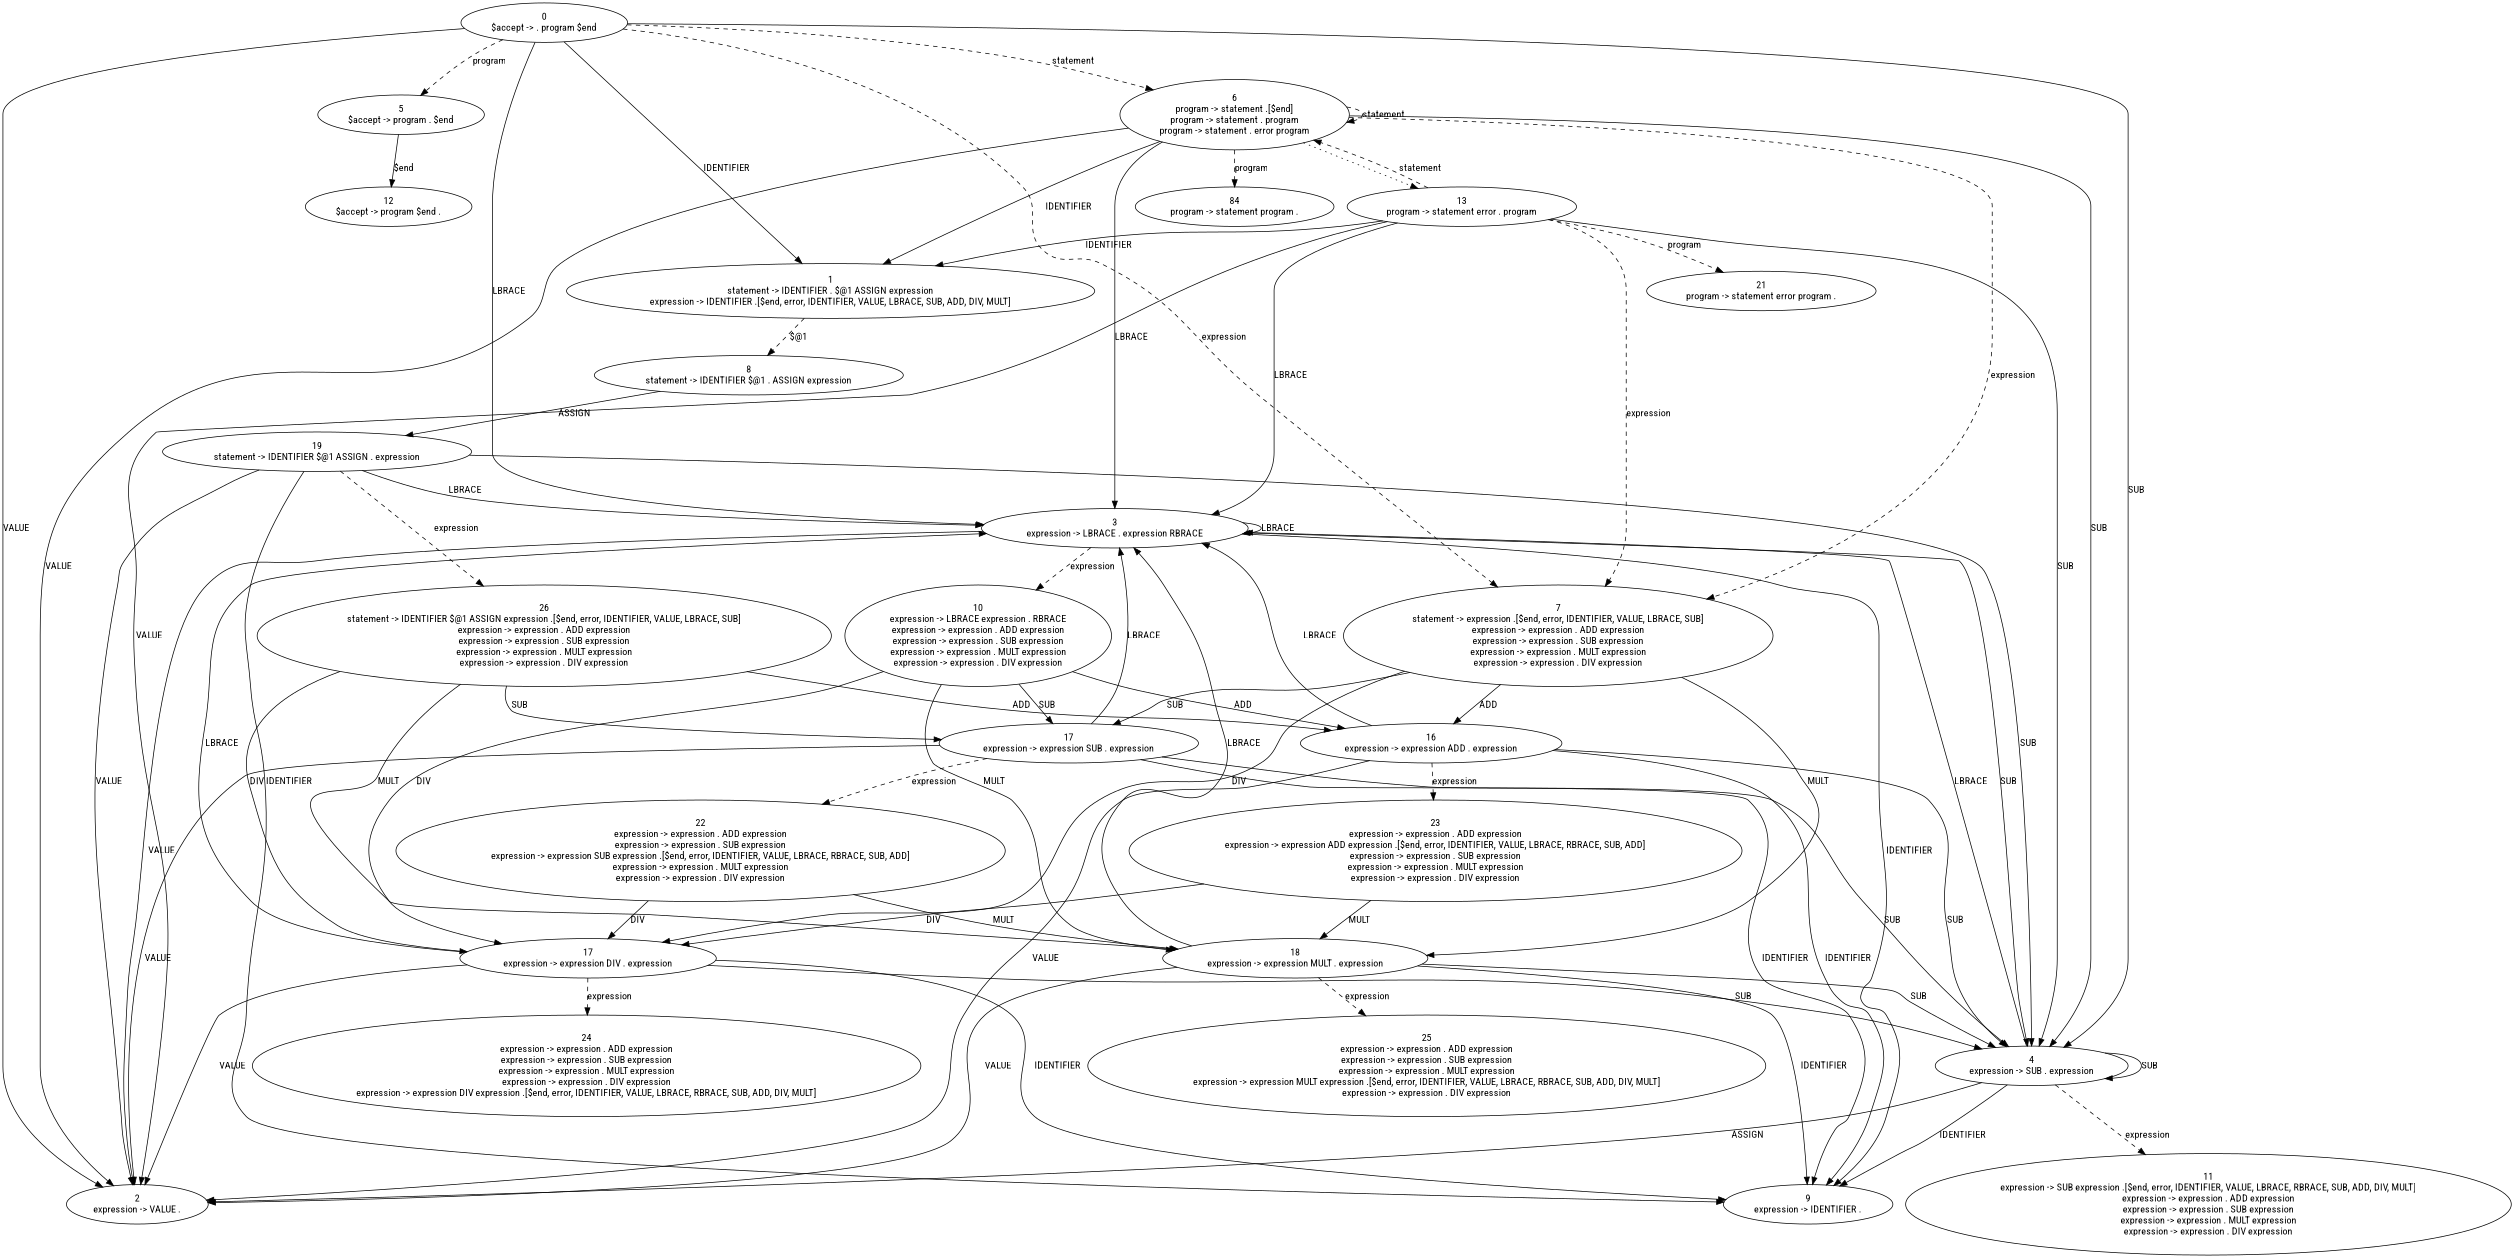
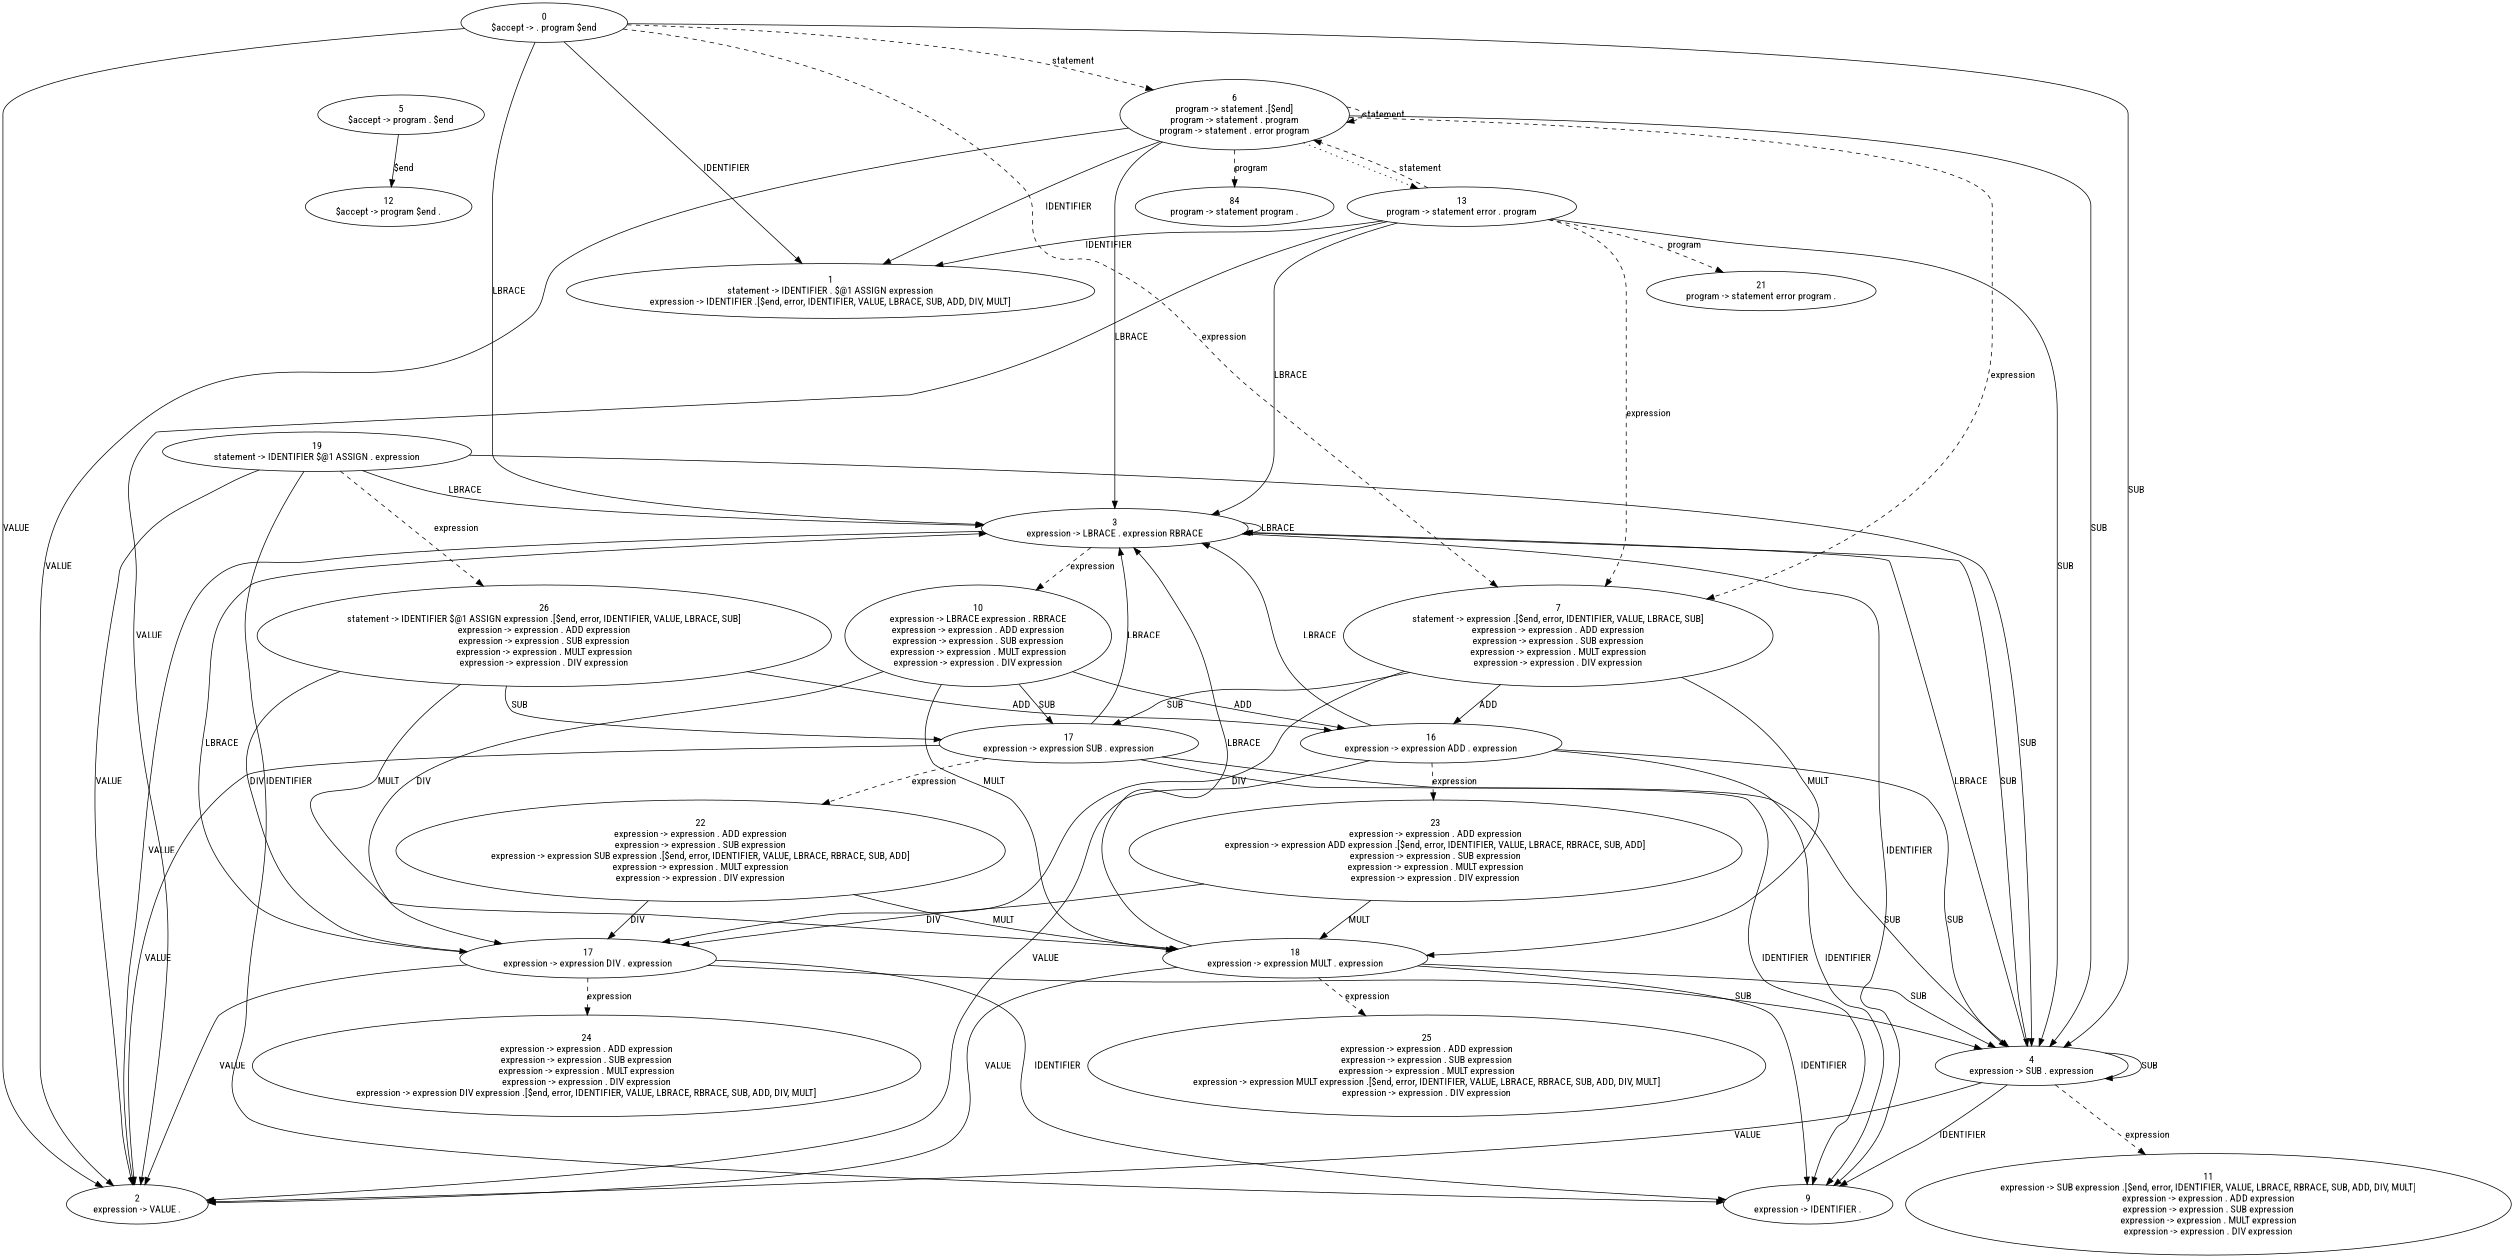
  digraph {
    fontname="Roboto Condensed"
    node [fontname="Roboto Condensed"]
    edge [fontname="Roboto Condensed" style=solid]
    n1 [label="0\n$accept -> . program $end"]
    n2 [label="1\nstatement -> IDENTIFIER . $@1 ASSIGN expression\nexpression -> IDENTIFIER .[$end, error, IDENTIFIER, VALUE, LBRACE, SUB, ADD, DIV, MULT]"]
    n3 [label="2\nexpression -> VALUE ."]
    n4 [label="3\nexpression -> LBRACE . expression RBRACE"]
    n5 [label="4\nexpression -> SUB . expression"]
    n6 [label="5\n$accept -> program . $end"]
    n7 [label="6\nprogram -> statement .[$end]\nprogram -> statement . program\nprogram -> statement . error program"]
    n8 [label="7\nstatement -> expression .[$end, error, IDENTIFIER, VALUE, LBRACE, SUB]\nexpression -> expression . ADD expression\nexpression -> expression . SUB expression\nexpression -> expression . MULT expression\nexpression -> expression . DIV expression"]
-   n9 [label="8\nstatement -> IDENTIFIER $@1 . ASSIGN expression"]
    n10 [label="9\nexpression -> IDENTIFIER ."]
    n11 [label="10\nexpression -> LBRACE expression . RBRACE\nexpression -> expression . ADD expression\nexpression -> expression . SUB expression\nexpression -> expression . MULT expression\nexpression -> expression . DIV expression"]
    n12 [label="11\nexpression -> SUB expression .[$end, error, IDENTIFIER, VALUE, LBRACE, RBRACE, SUB, ADD, DIV, MULT]\nexpression -> expression . ADD expression\nexpression -> expression . SUB expression\nexpression -> expression . MULT expression\nexpression -> expression . DIV expression"]
    n13 [label="12\n$accept -> program $end ."]
    n14 [label="13\nprogram -> statement error . program"]
    n15 [label="84\nprogram -> statement program ."]
    n16 [label="17\nexpression -> expression SUB . expression"]
    n17 [label="16\nexpression -> expression ADD . expression"]
    n18 [label="17\nexpression -> expression DIV . expression"]
    n19 [label="18\nexpression -> expression MULT . expression"]
    n20 [label="19\nstatement -> IDENTIFIER $@1 ASSIGN . expression"]
    n21 [label="21\nprogram -> statement error program ."]
    n22 [label="22\nexpression -> expression . ADD expression\nexpression -> expression . SUB expression\nexpression -> expression SUB expression .[$end, error, IDENTIFIER, VALUE, LBRACE, RBRACE, SUB, ADD]\nexpression -> expression . MULT expression\nexpression -> expression . DIV expression"]
    n23 [label="23\nexpression -> expression . ADD expression\nexpression -> expression ADD expression .[$end, error, IDENTIFIER, VALUE, LBRACE, RBRACE, SUB, ADD]\nexpression -> expression . SUB expression\nexpression -> expression . MULT expression\nexpression -> expression . DIV expression"]
    n24 [label="24\nexpression -> expression . ADD expression\nexpression -> expression . SUB expression\nexpression -> expression . MULT expression\nexpression -> expression . DIV expression\nexpression -> expression DIV expression .[$end, error, IDENTIFIER, VALUE, LBRACE, RBRACE, SUB, ADD, DIV, MULT]"]
    n25 [label="25\nexpression -> expression . ADD expression\nexpression -> expression . SUB expression\nexpression -> expression . MULT expression\nexpression -> expression MULT expression .[$end, error, IDENTIFIER, VALUE, LBRACE, RBRACE, SUB, ADD, DIV, MULT]\nexpression -> expression . DIV expression"]
    n26 [label="26\nstatement -> IDENTIFIER $@1 ASSIGN expression .[$end, error, IDENTIFIER, VALUE, LBRACE, SUB]\nexpression -> expression . ADD expression\nexpression -> expression . SUB expression\nexpression -> expression . MULT expression\nexpression -> expression . DIV expression"]
    n1 -> n2 [label=IDENTIFIER]
    n1 -> n3 [label=VALUE]
    n1 -> n4 [label=LBRACE]
    n1 -> n5 [label=SUB]
-   n1 -> n6 [label=program style=dashed]
    n1 -> n7 [label=statement style=dashed]
    n1 -> n8 [label=expression style=dashed]
-   n2 -> n9 [label="$@1" style=dashed]
    n4 -> n3 [label=VALUE]
    n4 -> n4 [label=LBRACE]
    n4 -> n5 [label=SUB]
    n4 -> n10 [label=IDENTIFIER]
    n4 -> n11 [label=expression style=dashed]
-   n5 -> n3 [label=ASSIGN]
+   n5 -> n3 [label=VALUE]
    n5 -> n4 [label=LBRACE]
    n5 -> n5 [label=SUB]
    n5 -> n10 [label=IDENTIFIER]
    n5 -> n12 [label=expression style=dashed]
    n6 -> n13 [label="$end"]
    n7 -> n2 [label=IDENTIFIER]
    n7 -> n3 [label=VALUE]
    n7 -> n4 [label=LBRACE]
    n7 -> n5 [label=SUB]
    n7 -> n7 [label=statement style=dashed]
    n7 -> n8 [label=expression style=dashed]
    n7 -> n14 [style=dotted]
    n7 -> n15 [label=program style=dashed]
    n8 -> n16 [label=SUB]
    n8 -> n17 [label=ADD]
    n8 -> n18 [label=DIV]
    n8 -> n19 [label=MULT]
-   n9 -> n20 [label=ASSIGN]
    n11 -> n16 [label=SUB]
    n11 -> n17 [label=ADD]
    n11 -> n18 [label=DIV]
    n11 -> n19 [label=MULT]
    n14 -> n2 [label=IDENTIFIER]
    n14 -> n3 [label=VALUE]
    n14 -> n4 [label=LBRACE]
    n14 -> n5 [label=SUB]
    n14 -> n7 [label=statement style=dashed]
    n14 -> n8 [label=expression style=dashed]
    n14 -> n21 [label=program style=dashed]
    n16 -> n3 [label=VALUE]
    n16 -> n4 [label=LBRACE]
    n16 -> n5 [label=SUB]
    n16 -> n10 [label=IDENTIFIER]
    n16 -> n22 [label=expression style=dashed]
    n17 -> n3 [label=VALUE]
    n17 -> n4 [label=LBRACE]
    n17 -> n5 [label=SUB]
    n17 -> n10 [label=IDENTIFIER]
    n17 -> n23 [label=expression style=dashed]
    n18 -> n3 [label=VALUE]
    n18 -> n4 [label=LBRACE]
    n18 -> n5 [label=SUB]
    n18 -> n10 [label=IDENTIFIER]
    n18 -> n24 [label=expression style=dashed]
    n19 -> n3 [label=VALUE]
    n19 -> n4 [label=LBRACE]
    n19 -> n5 [label=SUB]
    n19 -> n10 [label=IDENTIFIER]
    n19 -> n25 [label=expression style=dashed]
    n20 -> n3 [label=VALUE]
    n20 -> n4 [label=LBRACE]
    n20 -> n5 [label=SUB]
    n20 -> n10 [label=IDENTIFIER]
    n20 -> n26 [label=expression style=dashed]
    n22 -> n18 [label=DIV]
    n22 -> n19 [label=MULT]
    n23 -> n18 [label=DIV]
    n23 -> n19 [label=MULT]
    n26 -> n16 [label=SUB]
    n26 -> n17 [label=ADD]
    n26 -> n18 [label=DIV]
    n26 -> n19 [label=MULT]
  }
